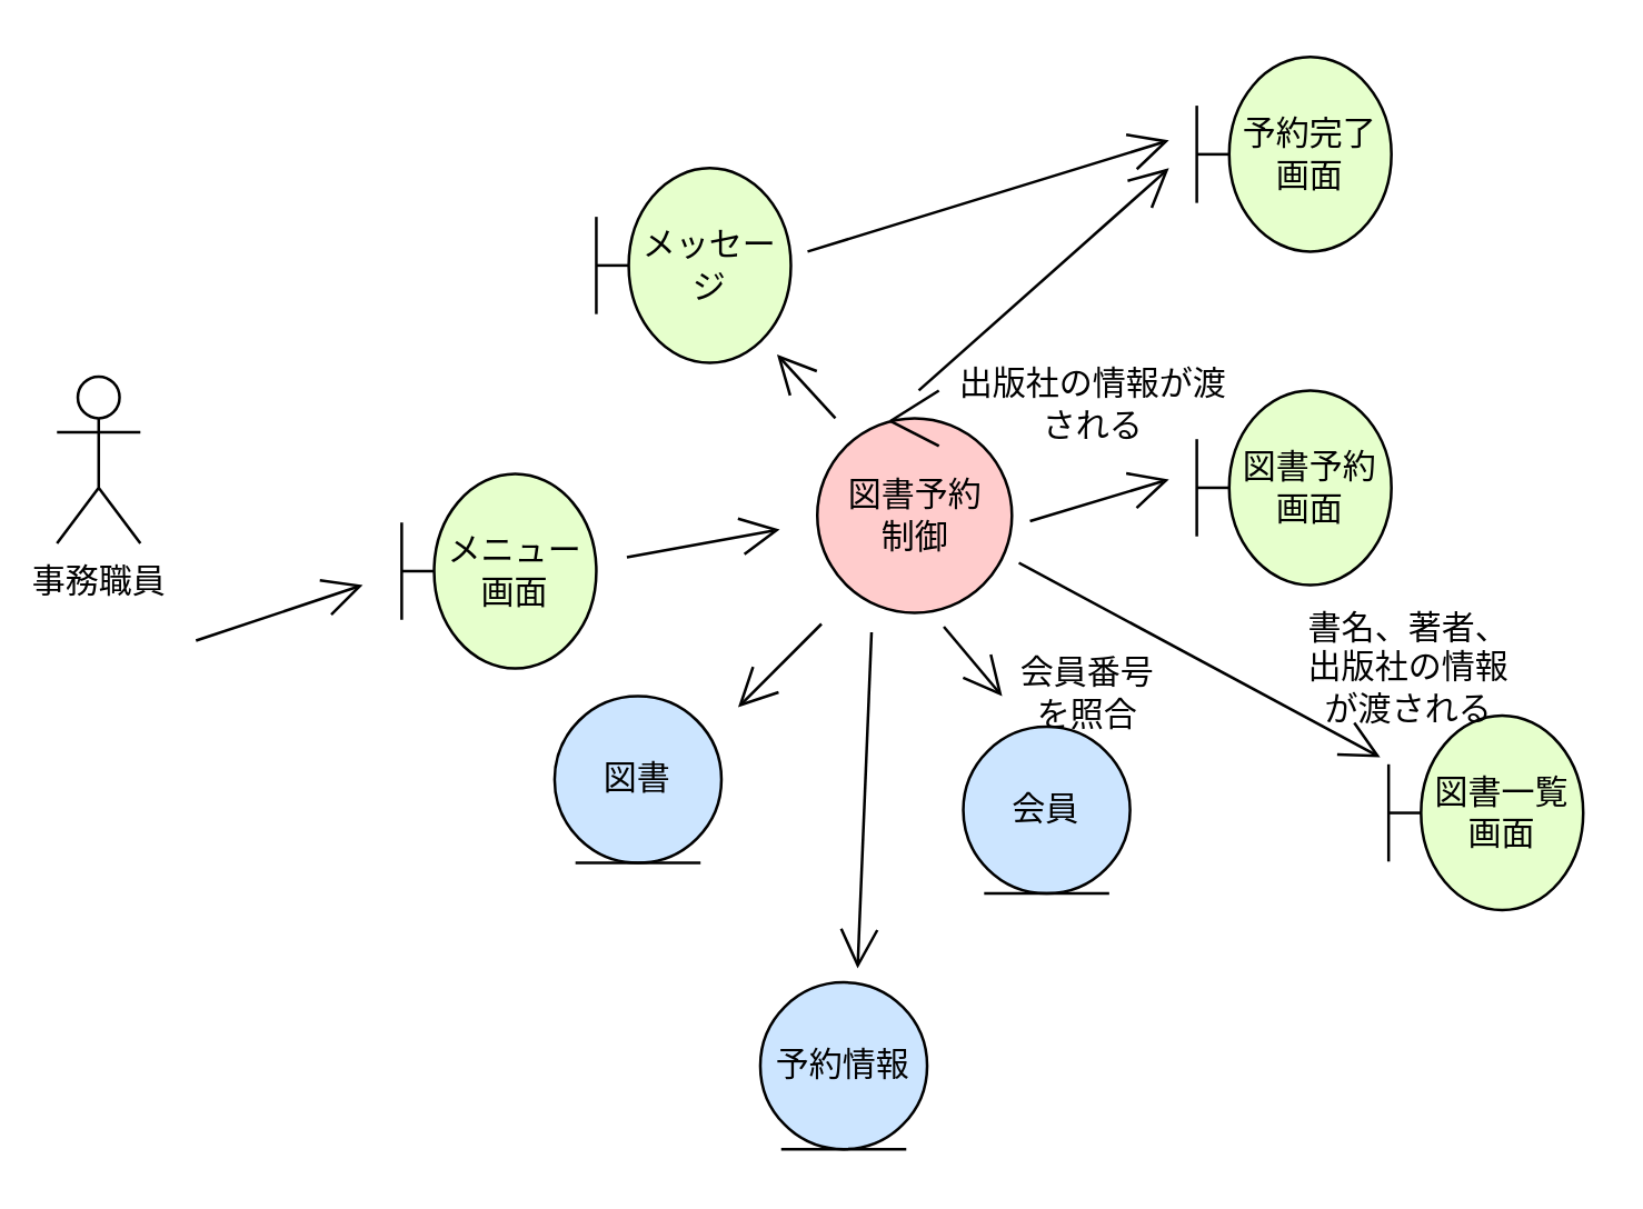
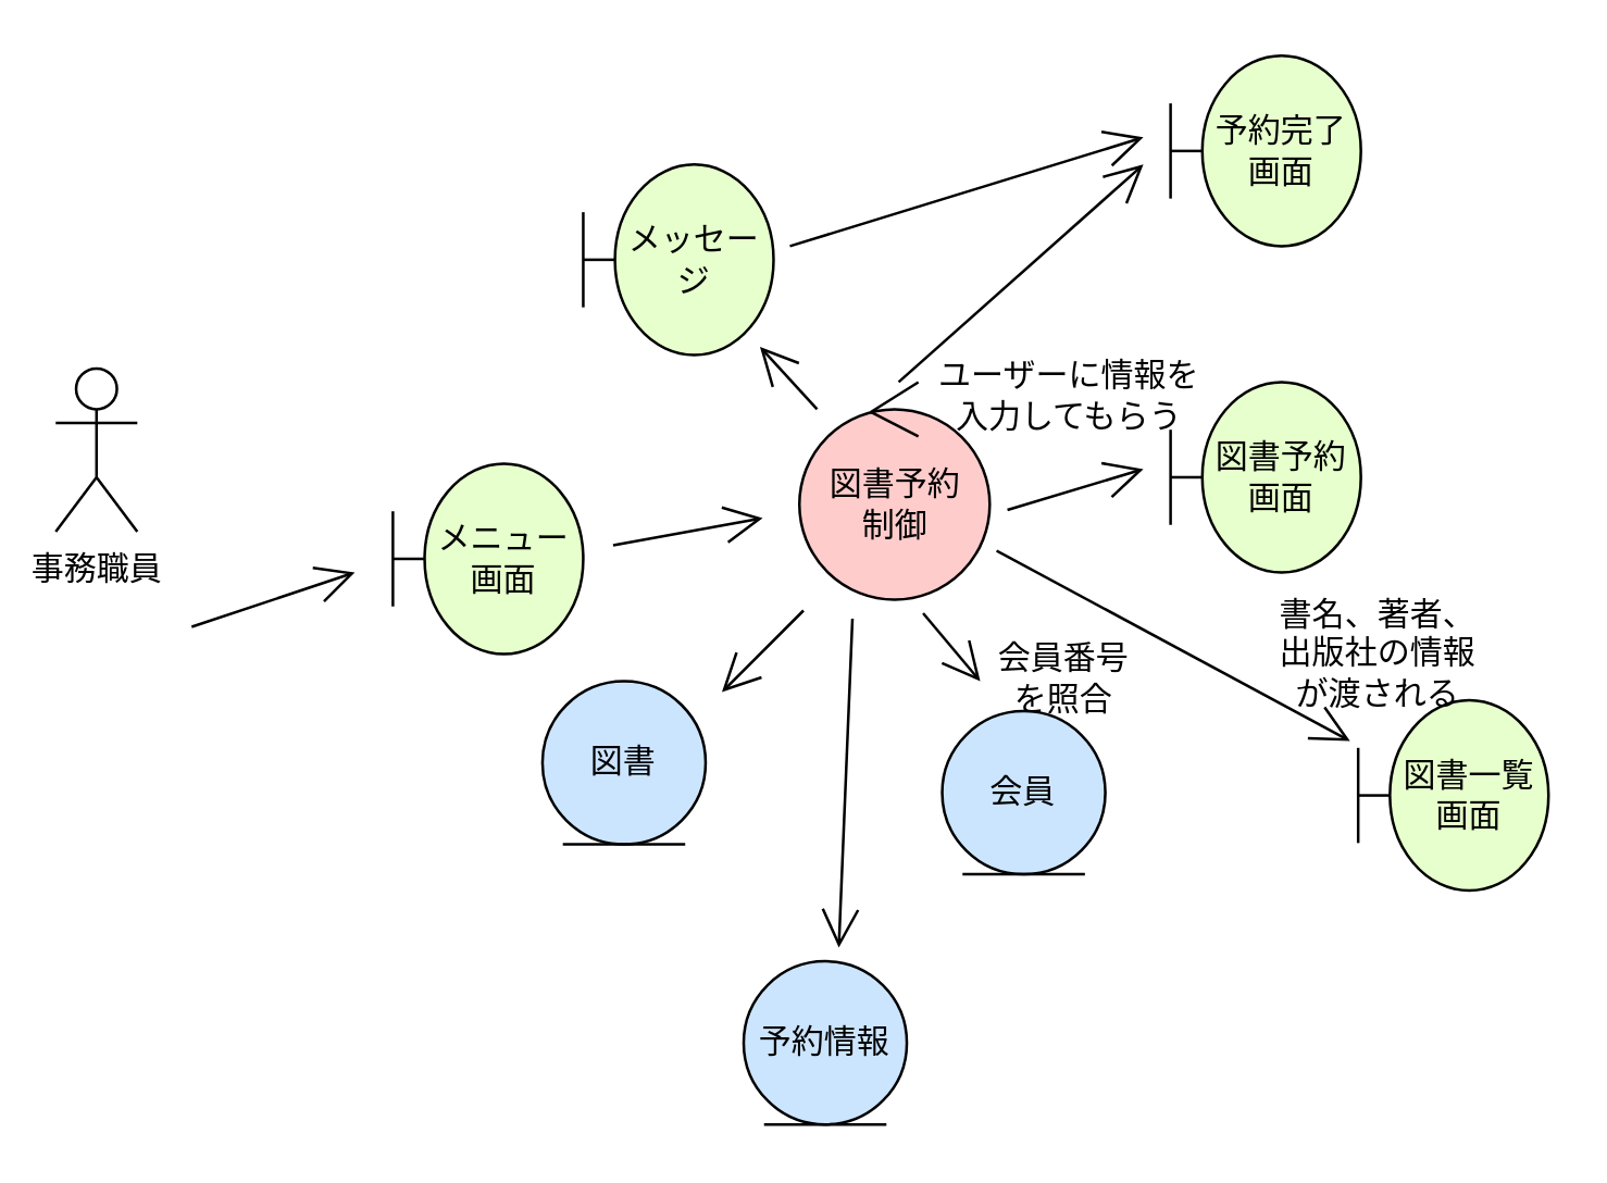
  <mxCell id="0" />
  <mxCell id="1" parent="0" />
  <mxCell id="2" value="事務職員" style="shape=umlActor;verticalLabelPosition=bottom;verticalAlign=top;html=1;outlineConnect=0;" vertex="1" parent="1"><mxGeometry x="20" y="135" width="30" height="60" as="geometry" /></mxCell>
  <mxCell id="3" value="メニュー画面" style="shape=umlBoundary;whiteSpace=wrap;html=1;fillColor=#E6FFCC;" vertex="1" parent="1"><mxGeometry x="144" y="170" width="70" height="70" as="geometry" /></mxCell>
  <mxCell id="4" value="図書予約&lt;div&gt;制御&lt;/div&gt;" style="ellipse;shape=umlControl;whiteSpace=wrap;html=1;fillColor=#FFCCCC;" vertex="1" parent="1"><mxGeometry x="293.5" y="140" width="70" height="80" as="geometry" /></mxCell>
  <mxCell id="5" value="会員" style="ellipse;shape=umlEntity;whiteSpace=wrap;html=1;fillColor=#CCE5FF;" vertex="1" parent="1"><mxGeometry x="346" y="261" width="60" height="60" as="geometry" /></mxCell>
  <mxCell id="6" value="図書予約画面" style="shape=umlBoundary;whiteSpace=wrap;html=1;fillColor=#E6FFCC;" vertex="1" parent="1"><mxGeometry x="430" y="140" width="70" height="70" as="geometry" /></mxCell>
  <mxCell id="7" value="メッセージ" style="shape=umlBoundary;whiteSpace=wrap;html=1;fillColor=#E6FFCC;" vertex="1" parent="1"><mxGeometry x="214" width="70" height="70" as="geometry" y="60" /></mxCell>
  <mxCell id="8" value="図書一覧画面" style="shape=umlBoundary;whiteSpace=wrap;html=1;fillColor=#E6FFCC;" vertex="1" parent="1"><mxGeometry x="499" y="257" width="70" height="70" as="geometry" /></mxCell>
  <mxCell id="9" value="予約完了画面" style="shape=umlBoundary;whiteSpace=wrap;html=1;fillColor=#E6FFCC;" vertex="1" parent="1"><mxGeometry x="430" y="20" width="70" height="70" as="geometry" /></mxCell>
  <mxCell id="10" value="予約情報" style="ellipse;shape=umlEntity;whiteSpace=wrap;html=1;fillColor=#CCE5FF;" vertex="1" parent="1"><mxGeometry x="273" y="353" width="60" height="60" as="geometry" /></mxCell>
  <mxCell id="11" value="図書" style="ellipse;shape=umlEntity;whiteSpace=wrap;html=1;fillColor=#CCE5FF;" vertex="1" parent="1"><mxGeometry x="199" y="250" width="60" height="60" as="geometry" /></mxCell>
  <mxCell id="12" value="" style="endArrow=open;endFill=1;endSize=12;html=1;rounded=0;" edge="1" parent="1"><mxGeometry width="160" relative="1" as="geometry"><mxPoint x="70" y="230" as="sourcePoint" /><mxPoint x="130" y="210" as="targetPoint" /></mxGeometry></mxCell>
  <mxCell id="13" value="" style="endArrow=open;endFill=1;endSize=12;html=1;rounded=0;" edge="1" parent="1"><mxGeometry width="160" relative="1" as="geometry"><mxPoint x="330" y="140" as="sourcePoint" /><mxPoint x="420" as="targetPoint" y="60" /></mxGeometry></mxCell>
  <mxCell id="14" value="" style="endArrow=open;endFill=1;endSize=12;html=1;rounded=0;" edge="1" parent="1"><mxGeometry width="160" relative="1" as="geometry"><mxPoint x="313" y="227" as="sourcePoint" /><mxPoint x="308" y="348" as="targetPoint" /></mxGeometry></mxCell>
  <mxCell id="15" value="" style="endArrow=open;endFill=1;endSize=12;html=1;rounded=0;" edge="1" parent="1"><mxGeometry width="160" relative="1" as="geometry"><mxPoint x="225" y="200" as="sourcePoint" /><mxPoint x="280" y="190" as="targetPoint" /></mxGeometry></mxCell>
  <mxCell id="16" value="" style="endArrow=open;endFill=1;endSize=12;html=1;rounded=0;" edge="1" parent="1"><mxGeometry width="160" relative="1" as="geometry"><mxPoint x="366" y="202" as="sourcePoint" /><mxPoint x="496" y="272" as="targetPoint" /></mxGeometry></mxCell>
  <mxCell id="17" value="" style="endArrow=open;endFill=1;endSize=12;html=1;rounded=0;" edge="1" parent="1"><mxGeometry width="160" relative="1" as="geometry"><mxPoint x="370" y="187" as="sourcePoint" /><mxPoint x="420" y="172" as="targetPoint" /></mxGeometry></mxCell>
- <mxCell id="18" value="出版社の情報が渡される" style="text;html=1;align=center;verticalAlign=middle;whiteSpace=wrap;rounded=0;" vertex="1" parent="1"><mxGeometry x="340" y="130" width="106" height="30" as="geometry" /></mxCell>
+ <mxCell id="18" value="ユーザーに情報を入力してもらう" style="text;html=1;align=center;verticalAlign=middle;whiteSpace=wrap;rounded=0;" vertex="1" parent="1"><mxGeometry x="340" y="130" width="106" height="30" as="geometry" /></mxCell>
  <mxCell id="19" value="" style="endArrow=open;endFill=1;endSize=12;html=1;rounded=0;" edge="1" parent="1"><mxGeometry width="160" relative="1" as="geometry"><mxPoint x="339" y="225" as="sourcePoint" /><mxPoint x="360" y="250" as="targetPoint" /></mxGeometry></mxCell>
  <mxCell id="20" value="会員番号を照合" style="text;html=1;align=center;verticalAlign=middle;whiteSpace=wrap;rounded=0;" vertex="1" parent="1"><mxGeometry x="361" y="234" width="60" height="30" as="geometry" /></mxCell>
  <mxCell id="21" value="" style="endArrow=open;endFill=1;endSize=12;html=1;rounded=0;" edge="1" parent="1"><mxGeometry width="160" relative="1" as="geometry"><mxPoint x="295" y="224" as="sourcePoint" /><mxPoint x="265" y="254" as="targetPoint" /></mxGeometry></mxCell>
  <mxCell id="22" value="書名、著者、出版社の情報が渡される" style="text;html=1;align=center;verticalAlign=middle;whiteSpace=wrap;rounded=0;" vertex="1" parent="1"><mxGeometry x="469" y="215" width="75" height="49" as="geometry" /></mxCell>
  <mxCell id="23" value="" style="endArrow=open;endFill=1;endSize=12;html=1;rounded=0;" edge="1" parent="1"><mxGeometry width="160" relative="1" as="geometry"><mxPoint x="300" y="150" as="sourcePoint" /><mxPoint x="279" y="127" as="targetPoint" /></mxGeometry></mxCell>
  <mxCell id="24" value="" style="endArrow=open;endFill=1;endSize=12;html=1;rounded=0;" edge="1" parent="1"><mxGeometry width="160" relative="1" as="geometry"><mxPoint x="290" y="90" as="sourcePoint" /><mxPoint x="420" y="50" as="targetPoint" /></mxGeometry></mxCell>
